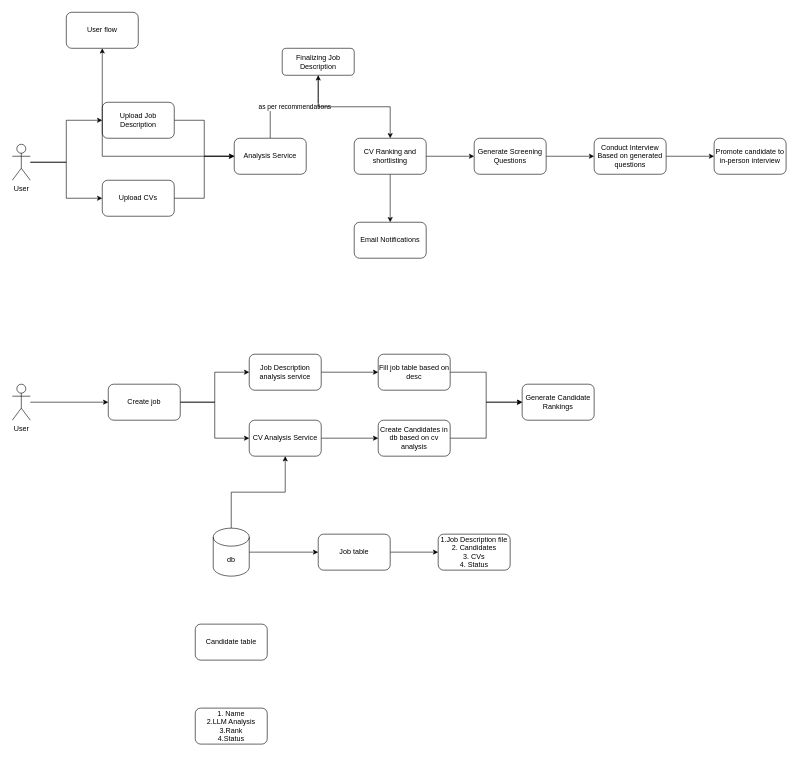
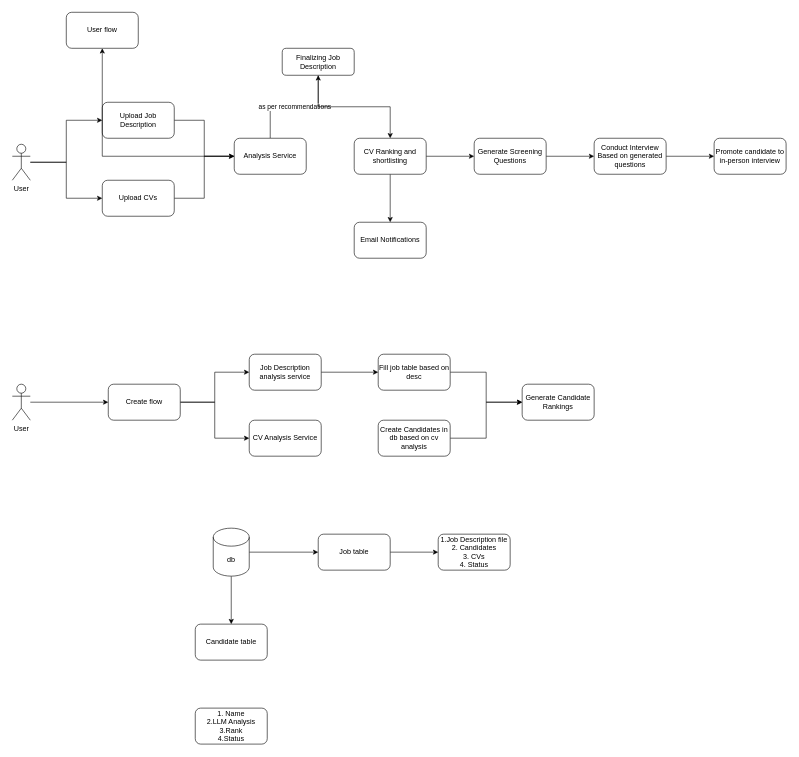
  <mxCell id="0" />
  <mxCell id="1" parent="0" />
  <mxCell id="2" value="User flow" style="rounded=1;whiteSpace=wrap;html=1;" vertex="1" parent="1"><mxGeometry x="110" y="20" width="120" height="60" as="geometry" /></mxCell>
  <mxCell id="3" style="edgeStyle=orthogonalEdgeStyle;rounded=0;orthogonalLoop=1;jettySize=auto;html=1;entryX=0;entryY=0.5;entryDx=0;entryDy=0;" edge="1" parent="1" source="5" target="7"><mxGeometry relative="1" as="geometry" /></mxCell>
  <mxCell id="4" style="edgeStyle=orthogonalEdgeStyle;rounded=0;orthogonalLoop=1;jettySize=auto;html=1;entryX=0;entryY=0.5;entryDx=0;entryDy=0;" edge="1" parent="1" source="5" target="9"><mxGeometry relative="1" as="geometry" /></mxCell>
  <mxCell id="5" value="User" style="shape=umlActor;verticalLabelPosition=bottom;verticalAlign=top;html=1;outlineConnect=0;" vertex="1" parent="1"><mxGeometry x="20" y="240" width="30" height="60" as="geometry" /></mxCell>
  <mxCell id="6" style="edgeStyle=orthogonalEdgeStyle;rounded=0;orthogonalLoop=1;jettySize=auto;html=1;entryX=0;entryY=0.5;entryDx=0;entryDy=0;" edge="1" parent="1" source="7" target="12"><mxGeometry relative="1" as="geometry" /></mxCell>
  <mxCell id="7" value="Upload Job Description" style="rounded=1;whiteSpace=wrap;html=1;" vertex="1" parent="1"><mxGeometry x="170" y="170" width="120" height="60" as="geometry" /></mxCell>
  <mxCell id="8" style="edgeStyle=orthogonalEdgeStyle;rounded=0;orthogonalLoop=1;jettySize=auto;html=1;entryX=0;entryY=0.5;entryDx=0;entryDy=0;" edge="1" parent="1" source="9" target="12"><mxGeometry relative="1" as="geometry" /></mxCell>
  <mxCell id="9" value="Upload CVs" style="rounded=1;whiteSpace=wrap;html=1;" vertex="1" parent="1"><mxGeometry x="170" y="300" width="120" height="60" as="geometry" /></mxCell>
  <mxCell id="10" value="as per recommendations" style="edgeStyle=orthogonalEdgeStyle;rounded=0;orthogonalLoop=1;jettySize=auto;html=1;" edge="1" parent="1" source="12" target="14"><mxGeometry relative="1" as="geometry" /></mxCell>
  <mxCell id="11" value="" style="edgeStyle=orthogonalEdgeStyle;rounded=0;orthogonalLoop=1;jettySize=auto;html=1;" edge="1" parent="1" source="12" target="2"><mxGeometry relative="1" as="geometry" /></mxCell>
  <mxCell id="12" value="Analysis Service" style="rounded=1;whiteSpace=wrap;html=1;" vertex="1" parent="1"><mxGeometry x="390" y="230" width="120" height="60" as="geometry" /></mxCell>
  <mxCell id="13" style="edgeStyle=orthogonalEdgeStyle;rounded=0;orthogonalLoop=1;jettySize=auto;html=1;" edge="1" parent="1" source="14" target="17"><mxGeometry relative="1" as="geometry" /></mxCell>
  <mxCell id="14" value="Finalizing Job Description" style="whiteSpace=wrap;html=1;rounded=1;" vertex="1" parent="1"><mxGeometry x="470" y="80" width="120" height="45" as="geometry" /></mxCell>
  <mxCell id="15" value="" style="edgeStyle=orthogonalEdgeStyle;rounded=0;orthogonalLoop=1;jettySize=auto;html=1;" edge="1" parent="1" source="17" target="18"><mxGeometry relative="1" as="geometry" /></mxCell>
  <mxCell id="16" value="" style="edgeStyle=orthogonalEdgeStyle;rounded=0;orthogonalLoop=1;jettySize=auto;html=1;" edge="1" parent="1" source="17" target="20"><mxGeometry relative="1" as="geometry" /></mxCell>
  <mxCell id="17" value="CV Ranking and shortlisting" style="whiteSpace=wrap;html=1;rounded=1;" vertex="1" parent="1"><mxGeometry x="590" y="230" width="120" height="60" as="geometry" /></mxCell>
  <mxCell id="18" value="Email Notifications" style="whiteSpace=wrap;html=1;rounded=1;" vertex="1" parent="1"><mxGeometry x="590" y="370" width="120" height="60" as="geometry" /></mxCell>
  <mxCell id="19" value="" style="edgeStyle=orthogonalEdgeStyle;rounded=0;orthogonalLoop=1;jettySize=auto;html=1;" edge="1" parent="1" source="20" target="22"><mxGeometry relative="1" as="geometry" /></mxCell>
  <mxCell id="20" value="Generate Screening Questions" style="whiteSpace=wrap;html=1;rounded=1;" vertex="1" parent="1"><mxGeometry x="790" y="230" width="120" height="60" as="geometry" /></mxCell>
  <mxCell id="21" value="" style="edgeStyle=orthogonalEdgeStyle;rounded=0;orthogonalLoop=1;jettySize=auto;html=1;" edge="1" parent="1" source="22" target="23"><mxGeometry relative="1" as="geometry" /></mxCell>
  <mxCell id="22" value="Conduct Interview Based on generated questions" style="whiteSpace=wrap;html=1;rounded=1;" vertex="1" parent="1"><mxGeometry x="990" y="230" width="120" height="60" as="geometry" /></mxCell>
  <mxCell id="23" value="Promote candidate to in-person interview" style="whiteSpace=wrap;html=1;rounded=1;" vertex="1" parent="1"><mxGeometry x="1190" y="230" width="120" height="60" as="geometry" /></mxCell>
  <mxCell id="24" style="edgeStyle=orthogonalEdgeStyle;rounded=0;orthogonalLoop=1;jettySize=auto;html=1;" edge="1" parent="1" source="25" target="28"><mxGeometry relative="1" as="geometry" /></mxCell>
  <mxCell id="25" value="User" style="shape=umlActor;verticalLabelPosition=bottom;verticalAlign=top;html=1;outlineConnect=0;" vertex="1" parent="1"><mxGeometry x="20" y="640" width="30" height="60" as="geometry" /></mxCell>
  <mxCell id="26" value="" style="edgeStyle=orthogonalEdgeStyle;rounded=0;orthogonalLoop=1;jettySize=auto;html=1;" edge="1" parent="1" source="28" target="30"><mxGeometry relative="1" as="geometry" /></mxCell>
  <mxCell id="27" value="" style="edgeStyle=orthogonalEdgeStyle;rounded=0;orthogonalLoop=1;jettySize=auto;html=1;" edge="1" parent="1" source="28" target="32"><mxGeometry relative="1" as="geometry" /></mxCell>
- <mxCell id="28" value="Create job" style="rounded=1;whiteSpace=wrap;html=1;" vertex="1" parent="1"><mxGeometry x="180" y="640" width="120" height="60" as="geometry" /></mxCell>
+ <mxCell id="28" value="Create flow" style="rounded=1;whiteSpace=wrap;html=1;" vertex="1" parent="1"><mxGeometry x="180" y="640" width="120" height="60" as="geometry" /></mxCell>
  <mxCell id="29" value="" style="edgeStyle=orthogonalEdgeStyle;rounded=0;orthogonalLoop=1;jettySize=auto;html=1;" edge="1" parent="1" source="30" target="37"><mxGeometry relative="1" as="geometry" /></mxCell>
  <mxCell id="30" value="Job Description analysis service" style="whiteSpace=wrap;html=1;rounded=1;" vertex="1" parent="1"><mxGeometry x="415" y="590" width="120" height="60" as="geometry" /></mxCell>
- <mxCell id="31" style="edgeStyle=orthogonalEdgeStyle;rounded=0;orthogonalLoop=1;jettySize=auto;html=1;entryX=0;entryY=0.5;entryDx=0;entryDy=0;" edge="1" parent="1" source="32" target="35"><mxGeometry relative="1" as="geometry" /></mxCell>
  <mxCell id="32" value="CV Analysis Service" style="whiteSpace=wrap;html=1;rounded=1;" vertex="1" parent="1"><mxGeometry x="415" y="700" width="120" height="60" as="geometry" /></mxCell>
  <mxCell id="33" value="Generate Candidate Rankings" style="whiteSpace=wrap;html=1;rounded=1;" vertex="1" parent="1"><mxGeometry x="870" y="640" width="120" height="60" as="geometry" /></mxCell>
  <mxCell id="34" style="edgeStyle=orthogonalEdgeStyle;rounded=0;orthogonalLoop=1;jettySize=auto;html=1;" edge="1" parent="1" source="35" target="33"><mxGeometry relative="1" as="geometry" /></mxCell>
  <mxCell id="35" value="Create Candidates in db based on cv analysis" style="whiteSpace=wrap;html=1;rounded=1;" vertex="1" parent="1"><mxGeometry x="630" y="700" width="120" height="60" as="geometry" /></mxCell>
  <mxCell id="36" style="edgeStyle=orthogonalEdgeStyle;rounded=0;orthogonalLoop=1;jettySize=auto;html=1;entryX=0;entryY=0.5;entryDx=0;entryDy=0;" edge="1" parent="1" source="37" target="33"><mxGeometry relative="1" as="geometry" /></mxCell>
  <mxCell id="37" value="Fill job table based on desc" style="whiteSpace=wrap;html=1;rounded=1;" vertex="1" parent="1"><mxGeometry x="630" y="590" width="120" height="60" as="geometry" /></mxCell>
  <mxCell id="38" value="" style="edgeStyle=orthogonalEdgeStyle;rounded=0;orthogonalLoop=1;jettySize=auto;html=1;" edge="1" parent="1" source="40" target="42"><mxGeometry relative="1" as="geometry" /></mxCell>
- <mxCell id="39" style="edgeStyle=orthogonalEdgeStyle;rounded=0;orthogonalLoop=1;jettySize=auto;html=1;" edge="1" parent="1" source="40" target="32"><mxGeometry relative="1" as="geometry" /></mxCell>
+ <mxCell id="39" style="edgeStyle=orthogonalEdgeStyle;rounded=0;orthogonalLoop=1;jettySize=auto;html=1;entryX=0.5;entryY=0;entryDx=0;entryDy=0;" edge="1" parent="1" source="40" target="43"><mxGeometry relative="1" as="geometry" /></mxCell>
  <mxCell id="40" value="db" style="shape=cylinder3;whiteSpace=wrap;html=1;boundedLbl=1;backgroundOutline=1;size=15;" vertex="1" parent="1"><mxGeometry x="355" y="880" width="60" height="80" as="geometry" /></mxCell>
  <mxCell id="41" value="" style="edgeStyle=orthogonalEdgeStyle;rounded=0;orthogonalLoop=1;jettySize=auto;html=1;" edge="1" parent="1" source="42" target="45"><mxGeometry relative="1" as="geometry" /></mxCell>
  <mxCell id="42" value="Job table" style="rounded=1;whiteSpace=wrap;html=1;" vertex="1" parent="1"><mxGeometry x="530" y="890" width="120" height="60" as="geometry" /></mxCell>
  <mxCell id="43" value="Candidate table" style="rounded=1;whiteSpace=wrap;html=1;" vertex="1" parent="1"><mxGeometry x="325" y="1040" width="120" height="60" as="geometry" /></mxCell>
  <mxCell id="44" value="1. Name&lt;br&gt;2.LLM Analysis&lt;br&gt;3.Rank&lt;br&gt;4.Status" style="whiteSpace=wrap;html=1;rounded=1;" vertex="1" parent="1"><mxGeometry x="325" y="1180" width="120" height="60" as="geometry" /></mxCell>
  <mxCell id="45" value="1.Job Description file&lt;br&gt;2. Candidates&lt;br&gt;3. CVs&lt;br&gt;4. Status" style="whiteSpace=wrap;html=1;rounded=1;" vertex="1" parent="1"><mxGeometry x="730" y="890" width="120" height="60" as="geometry" /></mxCell>
